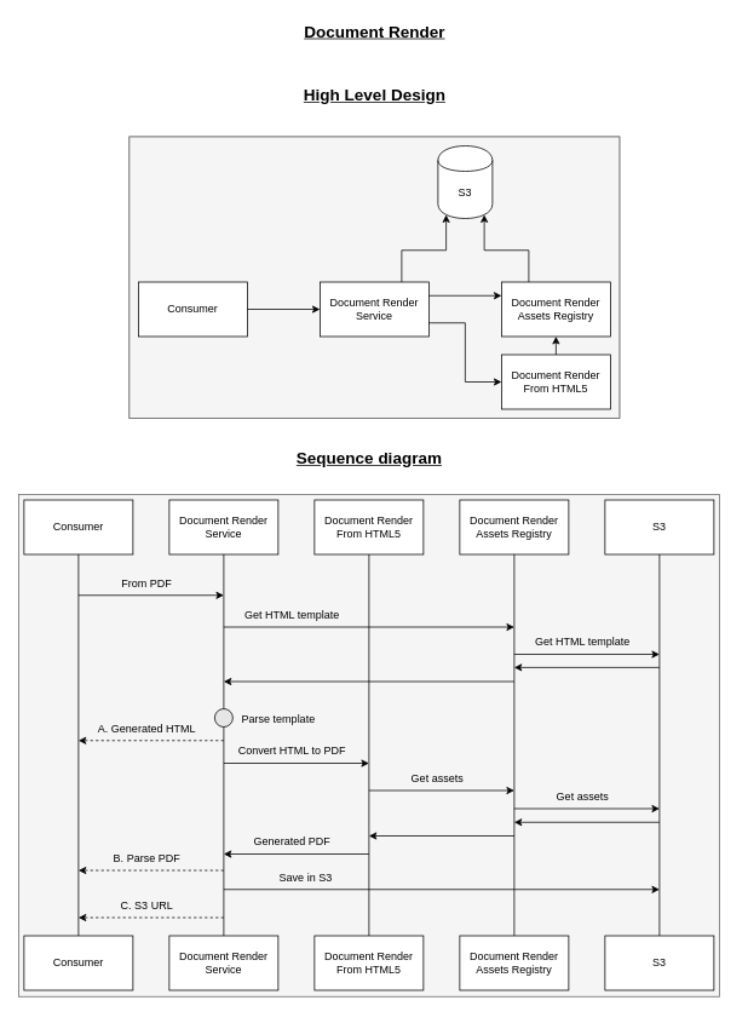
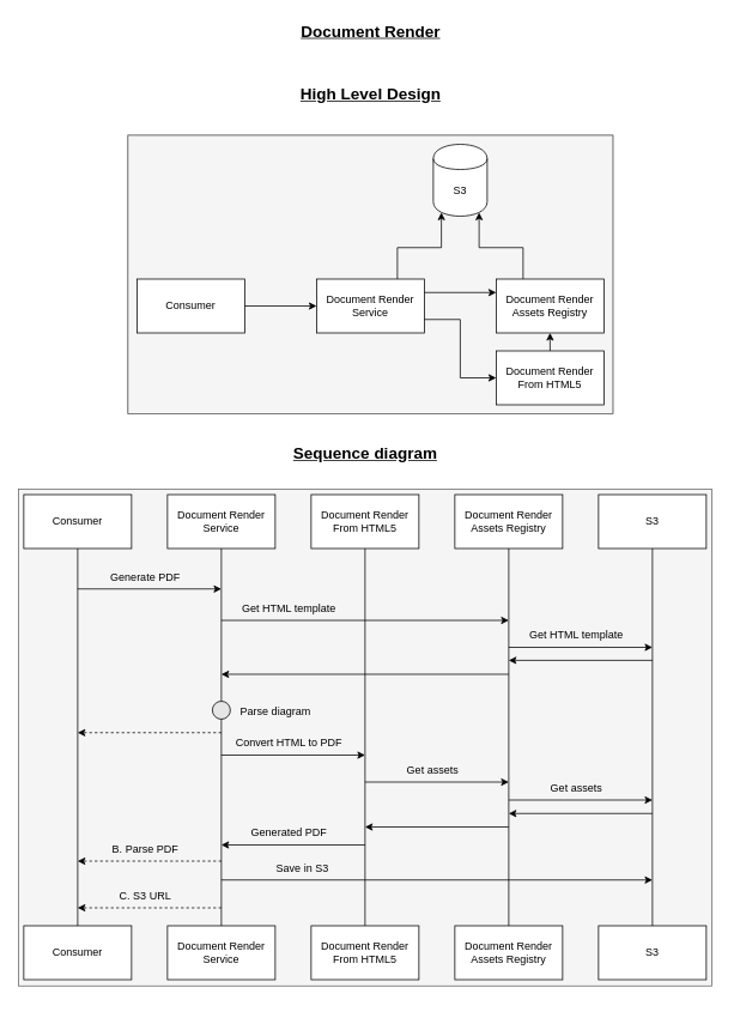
  <mxCell id="0" />
  <mxCell id="1" parent="0" />
  <mxCell id="2" value="High Level Design" style="text;html=1;align=center;verticalAlign=middle;resizable=0;points=[];autosize=1;fontSize=18;fontStyle=5" parent="1" vertex="1"><mxGeometry x="327" y="90" width="170" height="30" as="geometry" /></mxCell>
  <mxCell id="3" value="" style="group;strokeColor=#666666;fontColor=#333333;fillColor=#f5f5f5;" parent="1" vertex="1" connectable="0"><mxGeometry x="142" y="150" width="540" height="310" as="geometry" /></mxCell>
  <mxCell id="4" value="" style="rounded=0;whiteSpace=wrap;html=1;fontSize=18;labelBackgroundColor=#E6E6E6;fillColor=#f5f5f5;strokeColor=#666666;fontColor=#333333;" parent="3" vertex="1"><mxGeometry width="540" height="310" as="geometry" /></mxCell>
  <mxCell id="5" value="Consumer" style="rounded=0;whiteSpace=wrap;html=1;" parent="3" vertex="1"><mxGeometry x="10" y="160" width="120" height="60" as="geometry" /></mxCell>
  <mxCell id="6" value="Document Render Service" style="rounded=0;whiteSpace=wrap;html=1;" parent="3" vertex="1"><mxGeometry x="210" y="160" width="120" height="60" as="geometry" /></mxCell>
  <mxCell id="7" style="edgeStyle=orthogonalEdgeStyle;rounded=0;orthogonalLoop=1;jettySize=auto;html=1;exitX=1;exitY=0.5;exitDx=0;exitDy=0;entryX=0;entryY=0.5;entryDx=0;entryDy=0;" parent="3" source="5" target="6" edge="1"><mxGeometry relative="1" as="geometry" /></mxCell>
  <mxCell id="8" value="Document Render Assets Registry" style="rounded=0;whiteSpace=wrap;html=1;" parent="3" vertex="1"><mxGeometry x="410" y="160" width="120" height="60" as="geometry" /></mxCell>
  <mxCell id="9" style="edgeStyle=orthogonalEdgeStyle;rounded=0;orthogonalLoop=1;jettySize=auto;html=1;exitX=1;exitY=0.25;exitDx=0;exitDy=0;entryX=0;entryY=0.25;entryDx=0;entryDy=0;startArrow=none;startFill=0;endArrow=classic;endFill=1;fontSize=18;" parent="3" source="6" target="8" edge="1"><mxGeometry relative="1" as="geometry" /></mxCell>
  <mxCell id="10" style="edgeStyle=orthogonalEdgeStyle;rounded=0;orthogonalLoop=1;jettySize=auto;html=1;exitX=0.5;exitY=0;exitDx=0;exitDy=0;entryX=0.5;entryY=1;entryDx=0;entryDy=0;" parent="3" source="11" target="8" edge="1"><mxGeometry relative="1" as="geometry" /></mxCell>
  <mxCell id="11" value="Document Render From HTML5" style="rounded=0;whiteSpace=wrap;html=1;" parent="3" vertex="1"><mxGeometry x="410" y="240" width="120" height="60" as="geometry" /></mxCell>
  <mxCell id="12" style="edgeStyle=orthogonalEdgeStyle;rounded=0;orthogonalLoop=1;jettySize=auto;html=1;exitX=1;exitY=0.75;exitDx=0;exitDy=0;entryX=0;entryY=0.5;entryDx=0;entryDy=0;" parent="3" source="6" target="11" edge="1"><mxGeometry relative="1" as="geometry" /></mxCell>
  <mxCell id="13" value="S3" style="shape=cylinder;whiteSpace=wrap;html=1;boundedLbl=1;backgroundOutline=1;" parent="3" vertex="1"><mxGeometry x="340" y="10" width="60" height="80" as="geometry" /></mxCell>
  <mxCell id="14" style="edgeStyle=orthogonalEdgeStyle;rounded=0;orthogonalLoop=1;jettySize=auto;html=1;exitX=0.75;exitY=0;exitDx=0;exitDy=0;entryX=0.15;entryY=0.95;entryDx=0;entryDy=0;entryPerimeter=0;startArrow=none;startFill=0;endArrow=classic;endFill=1;fontSize=18;" parent="3" source="6" target="13" edge="1"><mxGeometry relative="1" as="geometry" /></mxCell>
  <mxCell id="15" style="edgeStyle=orthogonalEdgeStyle;rounded=0;orthogonalLoop=1;jettySize=auto;html=1;exitX=0.25;exitY=0;exitDx=0;exitDy=0;entryX=0.85;entryY=0.95;entryDx=0;entryDy=0;entryPerimeter=0;startArrow=none;startFill=0;endArrow=classic;endFill=1;fontSize=18;" parent="3" source="8" target="13" edge="1"><mxGeometry relative="1" as="geometry" /></mxCell>
  <mxCell id="16" value="" style="group" parent="1" vertex="1" connectable="0"><mxGeometry x="26" y="550" width="776" height="561" as="geometry" /></mxCell>
  <mxCell id="17" value="" style="rounded=0;whiteSpace=wrap;html=1;strokeColor=#666666;fontColor=#333333;fillColor=#f5f5f5;" vertex="1" parent="16"><mxGeometry x="-6" y="-6" width="772" height="553" as="geometry" /></mxCell>
  <mxCell id="18" value="Consumer" style="rounded=0;whiteSpace=wrap;html=1;" parent="16" vertex="1"><mxGeometry width="120" height="60" as="geometry" /></mxCell>
  <mxCell id="19" value="Document Render Service" style="rounded=0;whiteSpace=wrap;html=1;" parent="16" vertex="1"><mxGeometry x="160" width="120" height="60" as="geometry" /></mxCell>
  <mxCell id="20" value="Document Render From HTML5" style="rounded=0;whiteSpace=wrap;html=1;" parent="16" vertex="1"><mxGeometry x="320" width="120" height="60" as="geometry" /></mxCell>
  <mxCell id="21" value="Document Render Assets Registry" style="rounded=0;whiteSpace=wrap;html=1;" parent="16" vertex="1"><mxGeometry x="480" width="120" height="60" as="geometry" /></mxCell>
  <mxCell id="22" value="S3" style="rounded=0;whiteSpace=wrap;html=1;" parent="16" vertex="1"><mxGeometry x="640" width="120" height="60" as="geometry" /></mxCell>
  <mxCell id="23" value="Consumer" style="rounded=0;whiteSpace=wrap;html=1;" parent="16" vertex="1"><mxGeometry y="480" width="120" height="60" as="geometry" /></mxCell>
  <mxCell id="24" style="edgeStyle=orthogonalEdgeStyle;rounded=0;orthogonalLoop=1;jettySize=auto;html=1;exitX=0.5;exitY=1;exitDx=0;exitDy=0;fontSize=18;startArrow=none;startFill=0;endArrow=none;endFill=0;" parent="16" source="18" target="23" edge="1"><mxGeometry relative="1" as="geometry" /></mxCell>
  <mxCell id="25" value="Document Render Service" style="rounded=0;whiteSpace=wrap;html=1;" parent="16" vertex="1"><mxGeometry x="160" y="480" width="120" height="60" as="geometry" /></mxCell>
  <mxCell id="26" value="Document Render From HTML5" style="rounded=0;whiteSpace=wrap;html=1;" parent="16" vertex="1"><mxGeometry x="320" y="480" width="120" height="60" as="geometry" /></mxCell>
  <mxCell id="27" style="edgeStyle=orthogonalEdgeStyle;rounded=0;orthogonalLoop=1;jettySize=auto;html=1;exitX=0.5;exitY=1;exitDx=0;exitDy=0;startArrow=none;startFill=0;endArrow=none;endFill=0;fontSize=18;" parent="16" source="20" target="26" edge="1"><mxGeometry relative="1" as="geometry" /></mxCell>
  <mxCell id="28" value="Document Render Assets Registry" style="rounded=0;whiteSpace=wrap;html=1;" parent="16" vertex="1"><mxGeometry x="480" y="480" width="120" height="60" as="geometry" /></mxCell>
  <mxCell id="29" style="edgeStyle=orthogonalEdgeStyle;rounded=0;orthogonalLoop=1;jettySize=auto;html=1;exitX=0.5;exitY=1;exitDx=0;exitDy=0;startArrow=none;startFill=0;endArrow=none;endFill=0;fontSize=18;" parent="16" source="21" target="28" edge="1"><mxGeometry relative="1" as="geometry" /></mxCell>
  <mxCell id="30" value="S3" style="rounded=0;whiteSpace=wrap;html=1;" parent="16" vertex="1"><mxGeometry x="640" y="480" width="120" height="60" as="geometry" /></mxCell>
  <mxCell id="31" style="edgeStyle=orthogonalEdgeStyle;rounded=0;orthogonalLoop=1;jettySize=auto;html=1;exitX=0.5;exitY=1;exitDx=0;exitDy=0;entryX=0.5;entryY=0;entryDx=0;entryDy=0;startArrow=none;startFill=0;endArrow=none;endFill=0;fontSize=18;" parent="16" source="22" target="30" edge="1"><mxGeometry relative="1" as="geometry" /></mxCell>
  <mxCell id="32" value="" style="endArrow=classic;html=1;fontSize=18;" parent="16" edge="1"><mxGeometry width="50" height="50" relative="1" as="geometry"><mxPoint x="60" y="105" as="sourcePoint" /><mxPoint x="220" y="105" as="targetPoint" /></mxGeometry></mxCell>
- <mxCell id="33" value="&lt;font style=&quot;font-size: 12px&quot;&gt;From PDF&lt;/font&gt;" style="text;html=1;align=center;verticalAlign=middle;resizable=0;points=[];autosize=1;fontSize=18;" parent="16" vertex="1"><mxGeometry x="90" y="75" width="90" height="30" as="geometry" /></mxCell>
+ <mxCell id="33" value="&lt;font style=&quot;font-size: 12px&quot;&gt;Generate PDF&lt;/font&gt;" style="text;html=1;align=center;verticalAlign=middle;resizable=0;points=[];autosize=1;fontSize=18;" parent="16" vertex="1"><mxGeometry x="90" y="75" width="90" height="30" as="geometry" /></mxCell>
  <mxCell id="34" value="" style="endArrow=classic;html=1;fontSize=18;dashed=1;" parent="16" edge="1"><mxGeometry width="50" height="50" relative="1" as="geometry"><mxPoint x="220" y="460" as="sourcePoint" /><mxPoint x="60" y="460" as="targetPoint" /></mxGeometry></mxCell>
  <mxCell id="35" value="&lt;font style=&quot;font-size: 12px&quot;&gt;C. S3 URL&lt;/font&gt;" style="text;html=1;align=center;verticalAlign=middle;resizable=0;points=[];autosize=1;fontSize=18;" parent="16" vertex="1"><mxGeometry x="100" y="430" width="70" height="30" as="geometry" /></mxCell>
  <mxCell id="36" value="" style="endArrow=classic;html=1;fontSize=18;" parent="16" edge="1"><mxGeometry width="50" height="50" relative="1" as="geometry"><mxPoint x="220" y="140" as="sourcePoint" /><mxPoint x="540" y="140" as="targetPoint" /></mxGeometry></mxCell>
  <mxCell id="37" value="&lt;font style=&quot;font-size: 12px&quot;&gt;Get HTML template&lt;/font&gt;" style="text;html=1;align=center;verticalAlign=middle;resizable=0;points=[];autosize=1;fontSize=18;" parent="16" vertex="1"><mxGeometry x="235" y="110" width="120" height="30" as="geometry" /></mxCell>
  <mxCell id="38" value="" style="endArrow=classic;html=1;fontSize=18;" parent="16" edge="1"><mxGeometry width="50" height="50" relative="1" as="geometry"><mxPoint x="540" y="170" as="sourcePoint" /><mxPoint x="700" y="170" as="targetPoint" /></mxGeometry></mxCell>
  <mxCell id="39" value="&lt;span style=&quot;font-size: 12px&quot;&gt;Get HTML template&lt;/span&gt;" style="text;html=1;align=center;verticalAlign=middle;resizable=0;points=[];autosize=1;fontSize=18;" parent="16" vertex="1"><mxGeometry x="555" y="140" width="120" height="30" as="geometry" /></mxCell>
  <mxCell id="40" value="" style="endArrow=classic;html=1;fontSize=18;" parent="16" edge="1"><mxGeometry width="50" height="50" relative="1" as="geometry"><mxPoint x="700" y="184.5" as="sourcePoint" /><mxPoint x="540" y="184.5" as="targetPoint" /></mxGeometry></mxCell>
  <mxCell id="41" value="" style="endArrow=classic;html=1;fontSize=18;" parent="16" edge="1"><mxGeometry width="50" height="50" relative="1" as="geometry"><mxPoint x="540" y="200" as="sourcePoint" /><mxPoint x="220" y="200" as="targetPoint" /></mxGeometry></mxCell>
  <mxCell id="42" value="" style="endArrow=classic;html=1;fontSize=18;" parent="16" edge="1"><mxGeometry width="50" height="50" relative="1" as="geometry"><mxPoint x="220" y="290" as="sourcePoint" /><mxPoint x="380" y="290" as="targetPoint" /></mxGeometry></mxCell>
  <mxCell id="43" value="&lt;font style=&quot;font-size: 12px&quot;&gt;Convert HTML to PDF&lt;/font&gt;" style="text;html=1;align=center;verticalAlign=middle;resizable=0;points=[];autosize=1;fontSize=18;" parent="16" vertex="1"><mxGeometry x="230" y="260" width="130" height="30" as="geometry" /></mxCell>
  <mxCell id="44" value="" style="endArrow=classic;html=1;fontSize=18;" parent="16" edge="1"><mxGeometry width="50" height="50" relative="1" as="geometry"><mxPoint x="380" y="320" as="sourcePoint" /><mxPoint x="540" y="320" as="targetPoint" /></mxGeometry></mxCell>
  <mxCell id="45" value="&lt;font style=&quot;font-size: 12px&quot;&gt;Get assets&lt;/font&gt;" style="text;html=1;align=center;verticalAlign=middle;resizable=0;points=[];autosize=1;fontSize=18;" parent="16" vertex="1"><mxGeometry x="420" y="290" width="70" height="30" as="geometry" /></mxCell>
  <mxCell id="46" value="" style="endArrow=classic;html=1;fontSize=18;" parent="16" edge="1"><mxGeometry width="50" height="50" relative="1" as="geometry"><mxPoint x="540" y="340" as="sourcePoint" /><mxPoint x="700" y="340" as="targetPoint" /></mxGeometry></mxCell>
  <mxCell id="47" value="&lt;font style=&quot;font-size: 12px&quot;&gt;Get assets&lt;/font&gt;" style="text;html=1;align=center;verticalAlign=middle;resizable=0;points=[];autosize=1;fontSize=18;" parent="16" vertex="1"><mxGeometry x="580" y="310" width="70" height="30" as="geometry" /></mxCell>
  <mxCell id="48" value="" style="endArrow=classic;html=1;fontSize=18;" parent="16" edge="1"><mxGeometry width="50" height="50" relative="1" as="geometry"><mxPoint x="700" y="355" as="sourcePoint" /><mxPoint x="540" y="355" as="targetPoint" /></mxGeometry></mxCell>
  <mxCell id="49" value="" style="endArrow=classic;html=1;fontSize=18;" parent="16" edge="1"><mxGeometry width="50" height="50" relative="1" as="geometry"><mxPoint x="540" y="370" as="sourcePoint" /><mxPoint x="380" y="370" as="targetPoint" /></mxGeometry></mxCell>
  <mxCell id="50" value="" style="endArrow=classic;html=1;fontSize=18;" parent="16" edge="1"><mxGeometry width="50" height="50" relative="1" as="geometry"><mxPoint x="380" y="390" as="sourcePoint" /><mxPoint x="220" y="390" as="targetPoint" /></mxGeometry></mxCell>
  <mxCell id="51" value="&lt;font style=&quot;font-size: 12px&quot;&gt;Generated PDF&lt;/font&gt;" style="text;html=1;align=center;verticalAlign=middle;resizable=0;points=[];autosize=1;fontSize=18;" parent="16" vertex="1"><mxGeometry x="245" y="360" width="100" height="30" as="geometry" /></mxCell>
  <mxCell id="52" value="" style="endArrow=classic;html=1;fontSize=18;" parent="16" edge="1"><mxGeometry width="50" height="50" relative="1" as="geometry"><mxPoint x="220" y="429" as="sourcePoint" /><mxPoint x="700" y="429" as="targetPoint" /></mxGeometry></mxCell>
  <mxCell id="53" value="&lt;font style=&quot;font-size: 12px&quot;&gt;Save in S3&lt;/font&gt;" style="text;html=1;align=center;verticalAlign=middle;resizable=0;points=[];autosize=1;fontSize=18;" parent="16" vertex="1"><mxGeometry x="275" y="399" width="70" height="30" as="geometry" /></mxCell>
  <mxCell id="54" value="" style="ellipse;whiteSpace=wrap;html=1;aspect=fixed;labelBackgroundColor=#E6E6E6;fillColor=#E6E6E6;fontSize=18;" parent="16" vertex="1"><mxGeometry x="210" y="230" width="20" height="20" as="geometry" /></mxCell>
  <mxCell id="55" style="edgeStyle=orthogonalEdgeStyle;rounded=0;orthogonalLoop=1;jettySize=auto;html=1;exitX=0.5;exitY=1;exitDx=0;exitDy=0;startArrow=none;startFill=0;endArrow=none;endFill=0;fontSize=18;" parent="16" source="54" target="25" edge="1"><mxGeometry relative="1" as="geometry" /></mxCell>
  <mxCell id="56" style="edgeStyle=orthogonalEdgeStyle;rounded=0;orthogonalLoop=1;jettySize=auto;html=1;exitX=0.5;exitY=1;exitDx=0;exitDy=0;startArrow=none;startFill=0;endArrow=none;endFill=0;fontSize=18;" parent="16" source="19" target="54" edge="1"><mxGeometry relative="1" as="geometry"><mxPoint x="220" y="60" as="sourcePoint" /><mxPoint x="220" y="480" as="targetPoint" /></mxGeometry></mxCell>
- <mxCell id="57" value="&lt;font style=&quot;font-size: 12px&quot;&gt;Parse template&lt;/font&gt;" style="text;html=1;align=center;verticalAlign=middle;resizable=0;points=[];autosize=1;fontSize=18;" parent="16" vertex="1"><mxGeometry x="230" y="225" width="100" height="30" as="geometry" /></mxCell>
+ <mxCell id="57" value="&lt;font style=&quot;font-size: 12px&quot;&gt;Parse diagram&lt;/font&gt;" style="text;html=1;align=center;verticalAlign=middle;resizable=0;points=[];autosize=1;fontSize=18;" parent="16" vertex="1"><mxGeometry x="230" y="225" width="100" height="30" as="geometry" /></mxCell>
  <mxCell id="58" value="Document Render" style="text;html=1;align=center;verticalAlign=middle;resizable=0;points=[];autosize=1;fontSize=18;fontStyle=5" vertex="1" parent="1"><mxGeometry x="327" y="20" width="170" height="30" as="geometry" /></mxCell>
  <mxCell id="59" value="" style="endArrow=classic;html=1;fontSize=18;dashed=1;" edge="1" parent="1"><mxGeometry width="50" height="50" relative="1" as="geometry"><mxPoint x="246" y="815" as="sourcePoint" /><mxPoint x="86" y="815" as="targetPoint" /></mxGeometry></mxCell>
- <mxCell id="60" value="&lt;font style=&quot;font-size: 12px&quot;&gt;A. Generated HTML&lt;/font&gt;" style="text;html=1;align=center;verticalAlign=middle;resizable=0;points=[];autosize=1;fontSize=18;" vertex="1" parent="1"><mxGeometry x="101" y="785" width="120" height="30" as="geometry" /></mxCell>
  <mxCell id="61" value="" style="endArrow=classic;html=1;fontSize=18;dashed=1;" edge="1" parent="1"><mxGeometry width="50" height="50" relative="1" as="geometry"><mxPoint x="246" y="958" as="sourcePoint" /><mxPoint x="86" y="958" as="targetPoint" /></mxGeometry></mxCell>
  <mxCell id="62" value="&lt;font style=&quot;font-size: 12px&quot;&gt;B. Parse PDF&lt;/font&gt;" style="text;html=1;align=center;verticalAlign=middle;resizable=0;points=[];autosize=1;fontSize=18;" vertex="1" parent="1"><mxGeometry x="106" y="928" width="110" height="30" as="geometry" /></mxCell>
  <mxCell id="63" value="Sequence diagram" style="text;html=1;align=center;verticalAlign=middle;resizable=0;points=[];autosize=1;fontSize=18;fontStyle=5" vertex="1" parent="1"><mxGeometry x="316" y="490" width="180" height="30" as="geometry" /></mxCell>
